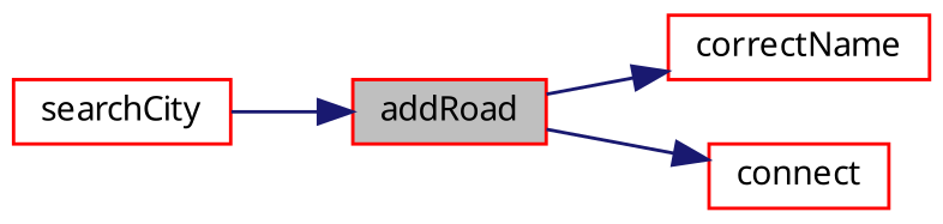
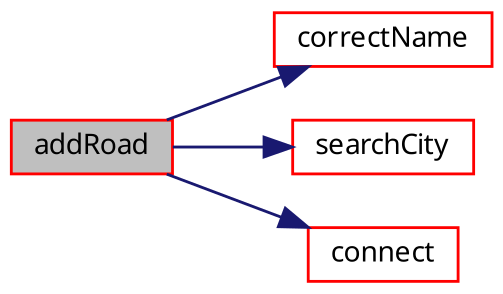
  digraph {
    rankdir=LR
    node [color=red fillcolor=white fontname=Verdana fontsize=10 shape=record style=filled]
    edge [color=midnightblue fontname=Verdana fontsize=10 labelfontname=Verdana labelfontsize=10 style=solid]
    n1 [fillcolor=grey75 fontcolor=black height=0.2 label=addRoad width=0.4]
    n2 [height=0.2 label=correctName width=0.4]
    n3 [height=0.2 label=searchCity width=0.4]
    n4 [height=0.2 label=connect width=0.4]
    n1 -> n2
-   n3 -> n1
+   n1 -> n3
    n1 -> n4
  }
